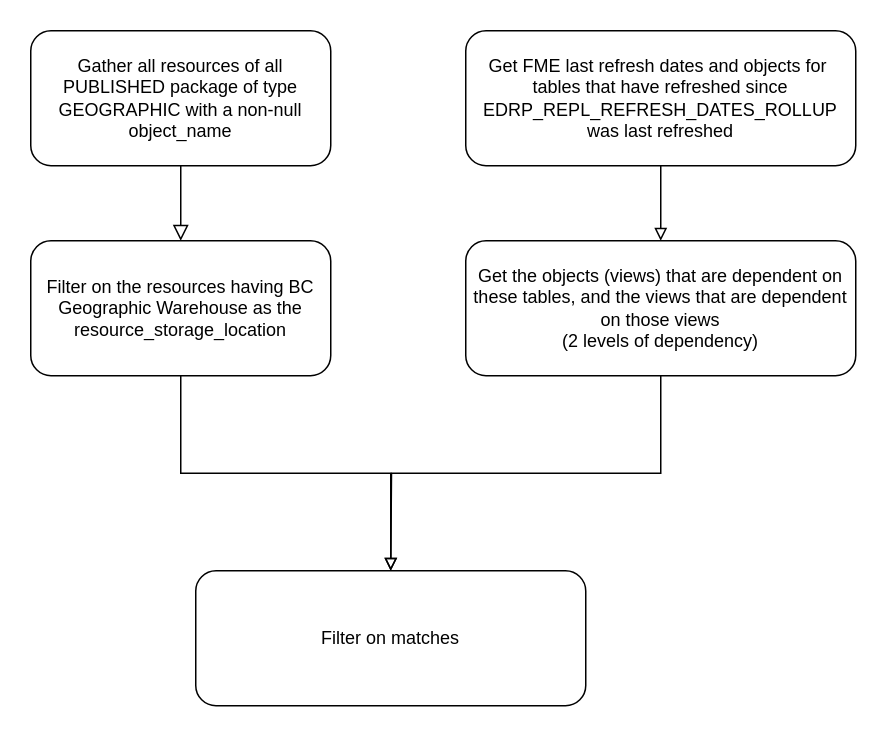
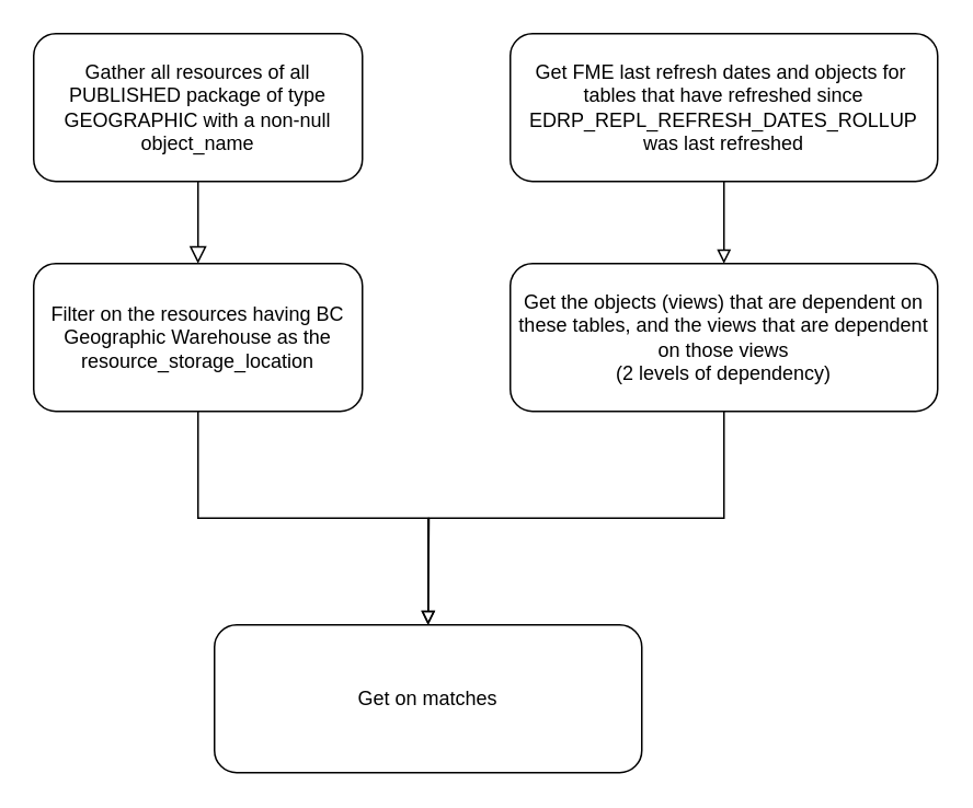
  <mxCell id="0" />
  <mxCell id="1" parent="0" />
  <mxCell id="2" value="" style="rounded=0;html=1;jettySize=auto;orthogonalLoop=1;fontSize=11;endArrow=block;endFill=0;endSize=8;strokeWidth=1;shadow=0;labelBackgroundColor=none;edgeStyle=orthogonalEdgeStyle;" parent="1" source="3" edge="1"><mxGeometry relative="1" as="geometry"><mxPoint x="120" y="160" as="targetPoint" /></mxGeometry></mxCell>
  <mxCell id="3" value="Gather all resources of all PUBLISHED package of type GEOGRAPHIC with a non-null object_name" style="rounded=1;whiteSpace=wrap;html=1;fontSize=12;glass=0;strokeWidth=1;shadow=0;" parent="1" vertex="1"><mxGeometry x="20" y="20" width="200" height="90" as="geometry" /></mxCell>
  <mxCell id="4" style="edgeStyle=orthogonalEdgeStyle;rounded=0;orthogonalLoop=1;jettySize=auto;html=1;exitX=0.5;exitY=1;exitDx=0;exitDy=0;endArrow=block;endFill=0;" edge="1" parent="1" source="5" target="10"><mxGeometry relative="1" as="geometry" /></mxCell>
  <mxCell id="5" value="Filter on the resources having BC Geographic Warehouse as the resource_storage_location" style="rounded=1;whiteSpace=wrap;html=1;fontSize=12;glass=0;strokeWidth=1;shadow=0;" vertex="1" parent="1"><mxGeometry x="20" y="160" width="200" height="90" as="geometry" /></mxCell>
  <mxCell id="6" style="edgeStyle=orthogonalEdgeStyle;rounded=0;orthogonalLoop=1;jettySize=auto;html=1;exitX=0.5;exitY=1;exitDx=0;exitDy=0;entryX=0.5;entryY=0;entryDx=0;entryDy=0;endArrow=block;endFill=0;" edge="1" parent="1" source="7" target="9"><mxGeometry relative="1" as="geometry" /></mxCell>
  <mxCell id="7" value="Get FME last refresh dates and objects for&amp;nbsp; tables that have refreshed since EDRP_REPL_REFRESH_DATES_ROLLUP was last refreshed" style="rounded=1;whiteSpace=wrap;html=1;fontSize=12;glass=0;strokeWidth=1;shadow=0;" vertex="1" parent="1"><mxGeometry x="310" y="20" width="260" height="90" as="geometry" /></mxCell>
  <mxCell id="8" style="edgeStyle=orthogonalEdgeStyle;rounded=0;orthogonalLoop=1;jettySize=auto;html=1;exitX=0.5;exitY=1;exitDx=0;exitDy=0;endArrow=block;endFill=0;" edge="1" parent="1" source="9"><mxGeometry relative="1" as="geometry"><mxPoint x="260" y="380" as="targetPoint" /></mxGeometry></mxCell>
  <mxCell id="9" value="Get the objects (views) that are dependent on these tables, and the views that are dependent on those views&lt;br&gt;(2 levels of dependency)" style="rounded=1;whiteSpace=wrap;html=1;fontSize=12;glass=0;strokeWidth=1;shadow=0;" vertex="1" parent="1"><mxGeometry x="310" y="160" width="260" height="90" as="geometry" /></mxCell>
- <mxCell id="10" value="Filter on matches" style="rounded=1;whiteSpace=wrap;html=1;fontSize=12;glass=0;strokeWidth=1;shadow=0;" vertex="1" parent="1"><mxGeometry x="130" y="380" width="260" height="90" as="geometry" /></mxCell>
+ <mxCell id="10" value="Get on matches" style="rounded=1;whiteSpace=wrap;html=1;fontSize=12;glass=0;strokeWidth=1;shadow=0;" vertex="1" parent="1"><mxGeometry x="130" y="380" width="260" height="90" as="geometry" /></mxCell>
